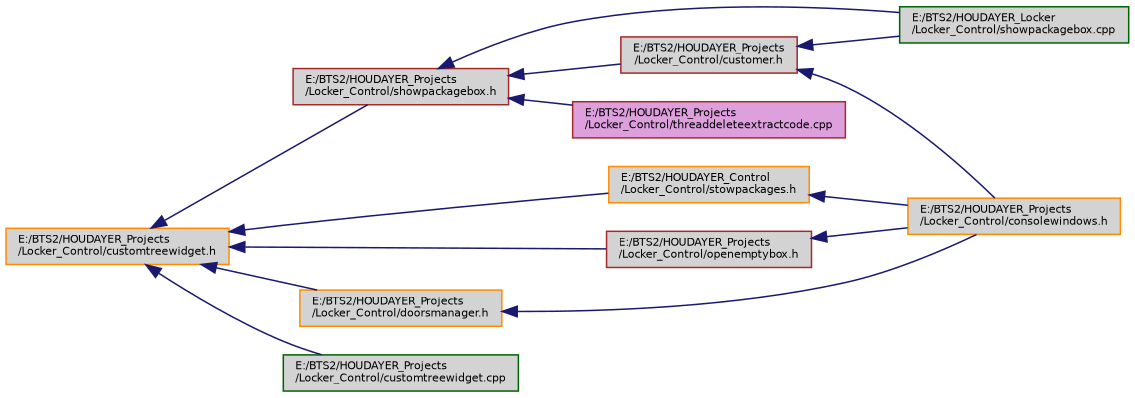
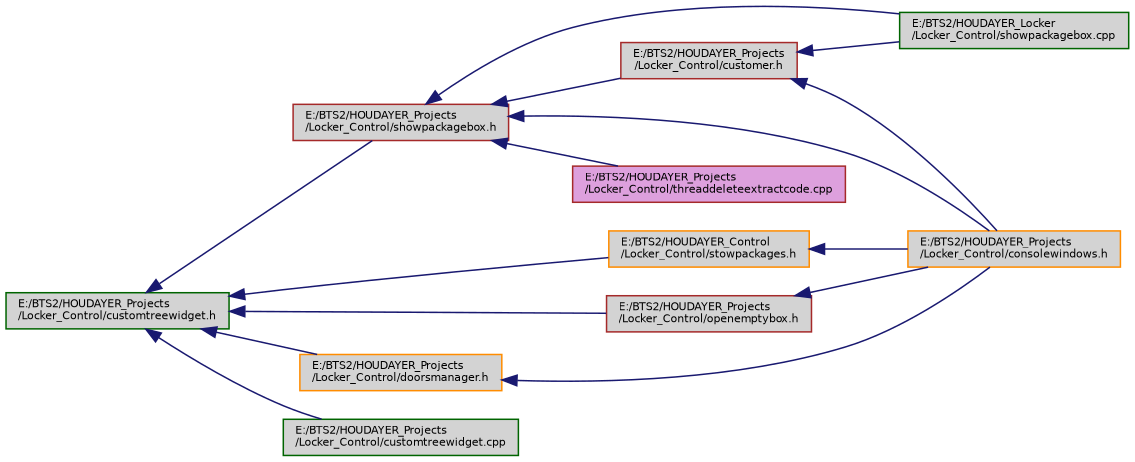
  digraph {
    rankdir=LR
    node [color=brown fillcolor=lightgrey fontname=Helvetica fontsize=7 shape=record style=filled]
    edge [color=midnightblue dir=back fontname=Helvetica fontsize=7 labelfontname=Helvetica labelfontsize=7 style=solid]
-   n1 [color=darkorange fontcolor=black height=0.2 label="E:/BTS2/HOUDAYER_Projects\l/Locker_Control/customtreewidget.h" width=0.4]
+   n1 [color=darkgreen fontcolor=black height=0.2 label="E:/BTS2/HOUDAYER_Projects\l/Locker_Control/customtreewidget.h" width=0.4]
    n2 [height=0.2 label="E:/BTS2/HOUDAYER_Projects\l/Locker_Control/showpackagebox.h" width=0.4]
    n3 [color=darkorange height=0.2 label="E:/BTS2/HOUDAYER_Control\l/Locker_Control/stowpackages.h" width=0.4]
    n4 [height=0.2 label="E:/BTS2/HOUDAYER_Projects\l/Locker_Control/openemptybox.h" width=0.4]
    n5 [color=darkorange height=0.2 label="E:/BTS2/HOUDAYER_Projects\l/Locker_Control/doorsmanager.h" width=0.4]
    n6 [color=darkgreen height=0.2 label="E:/BTS2/HOUDAYER_Projects\l/Locker_Control/customtreewidget.cpp" width=0.4]
    n7 [height=0.2 label="E:/BTS2/HOUDAYER_Projects\l/Locker_Control/customer.h" width=0.4]
    n8 [color=darkorange height=0.2 label="E:/BTS2/HOUDAYER_Projects\l/Locker_Control/consolewindows.h" width=0.4]
    n9 [color=darkgreen height=0.2 label="E:/BTS2/HOUDAYER_Locker\l/Locker_Control/showpackagebox.cpp" width=0.4]
    n10 [fillcolor=plum height=0.2 label="E:/BTS2/HOUDAYER_Projects\l/Locker_Control/threaddeleteextractcode.cpp" width=0.4]
    n1 -> n2
    n1 -> n3
    n1 -> n4
    n1 -> n5
    n1 -> n6
    n2 -> n7
+   n2 -> n8
    n2 -> n9
    n2 -> n10
    n3 -> n8
    n4 -> n8
    n5 -> n8
    n7 -> n8
    n7 -> n9
  }
